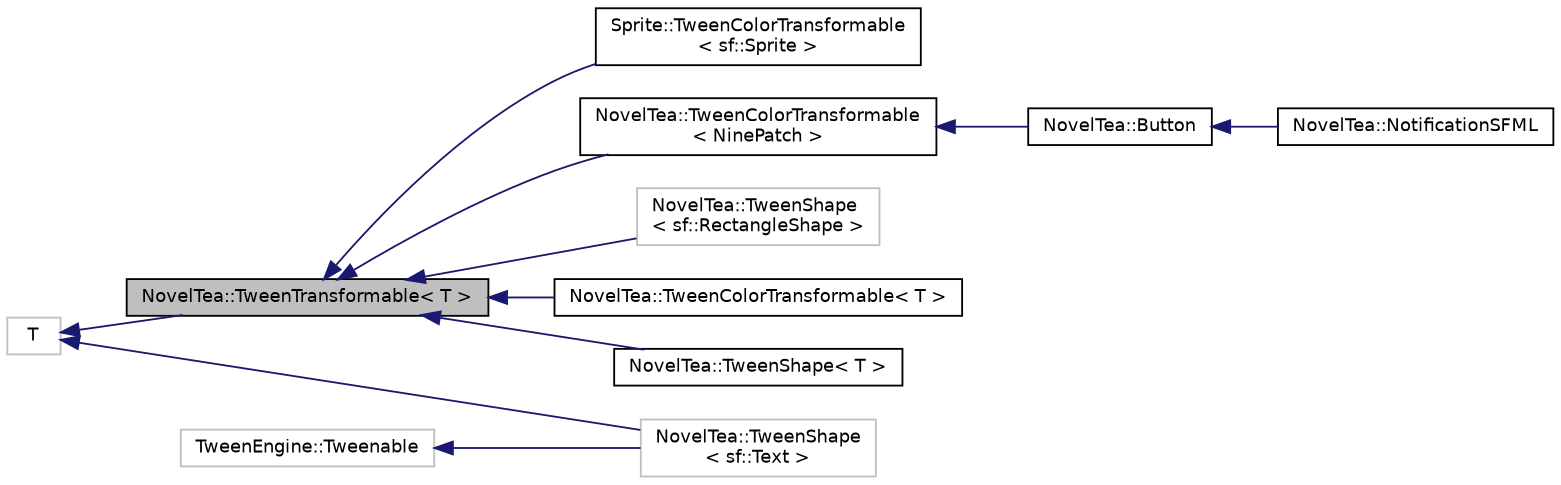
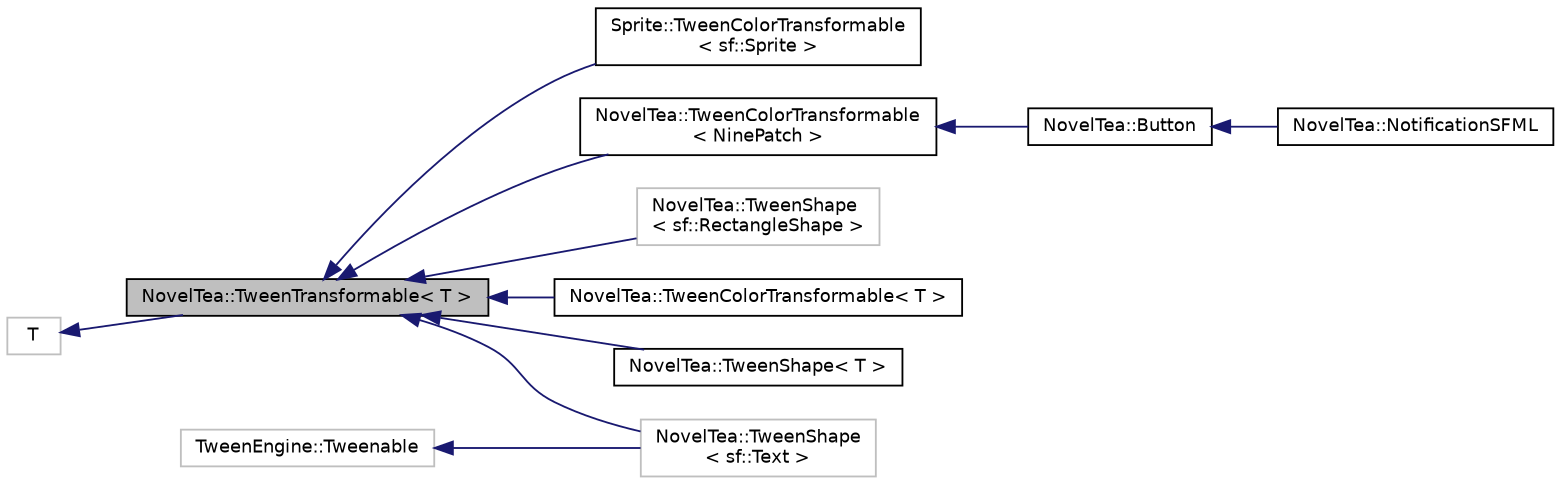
  digraph {
    rankdir=LR
    node [color=black fontname=Helvetica fontsize=10 shape=record]
    edge [color=midnightblue dir=back fontname=Helvetica fontsize=10 labelfontname=Helvetica labelfontsize=10 style=solid]
    n1 [fillcolor=grey75 fontcolor=black height=0.2 label="NovelTea::TweenTransformable\< T \>" style=filled width=0.4]
    n2 [height=0.2 label="Sprite::TweenColorTransformable\l\< sf::Sprite \>" width=0.4]
    n3 [height=0.2 label="NovelTea::TweenColorTransformable\l\< NinePatch \>" width=0.4]
    n4 [color=grey75 height=0.2 label="NovelTea::TweenShape\l\< sf::RectangleShape \>" width=0.4]
    n5 [color=grey75 height=0.2 label="NovelTea::TweenShape\l\< sf::Text \>" width=0.4]
    n6 [height=0.2 label="NovelTea::TweenColorTransformable\< T \>" width=0.4]
    n7 [height=0.2 label="NovelTea::TweenShape\< T \>" width=0.4]
    n8 [height=0.2 label="NovelTea::Button" width=0.4]
    n9 [color=grey75 height=0.2 label=T width=0.4]
    n10 [color=grey75 height=0.2 label="TweenEngine::Tweenable" width=0.4]
    n11 [height=0.2 label="NovelTea::NotificationSFML" width=0.4]
    n1 -> n2
    n1 -> n3
    n1 -> n4
-   n9 -> n5
+   n1 -> n5
    n1 -> n6
    n1 -> n7
    n3 -> n8
    n8 -> n11
    n9 -> n1
    n10 -> n5
  }
